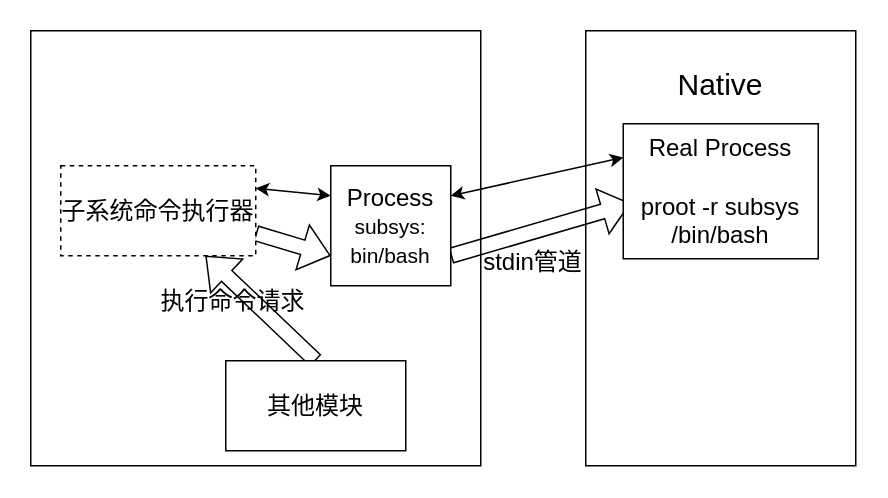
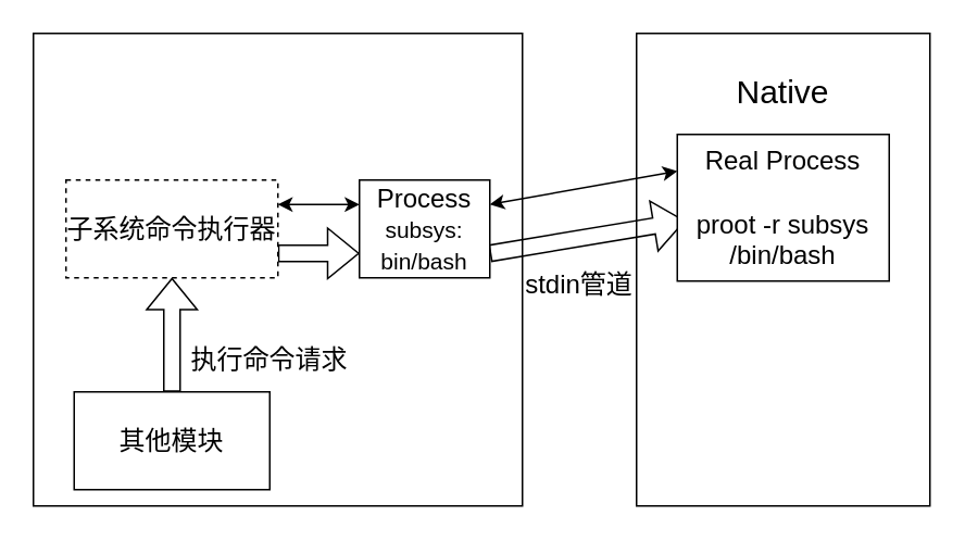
  <mxCell id="0" />
  <mxCell id="1" parent="0" />
  <mxCell id="2" value="" style="rounded=0;whiteSpace=wrap;html=1;" vertex="1" parent="1"><mxGeometry x="20" y="20" width="300" height="290" as="geometry" /></mxCell>
  <mxCell id="3" value="" style="rounded=0;whiteSpace=wrap;html=1;" vertex="1" parent="1"><mxGeometry x="390" y="20" width="180" height="290" as="geometry" /></mxCell>
  <mxCell id="4" value="&lt;font style=&quot;font-size: 20px&quot;&gt;Native&lt;/font&gt;" style="text;html=1;strokeColor=none;fillColor=none;align=center;verticalAlign=middle;whiteSpace=wrap;rounded=0;" vertex="1" parent="1"><mxGeometry x="450" y="45" width="60" height="20" as="geometry" /></mxCell>
  <mxCell id="5" value="" style="edgeStyle=none;shape=flexArrow;rounded=0;orthogonalLoop=1;jettySize=auto;html=1;fontSize=16;exitX=1;exitY=0.75;exitDx=0;exitDy=0;entryX=0;entryY=0.75;entryDx=0;entryDy=0;" edge="1" parent="1" source="6" target="8"><mxGeometry relative="1" as="geometry" /></mxCell>
  <mxCell id="6" value="子系统命令执行器" style="rounded=0;whiteSpace=wrap;html=1;fontSize=16;dashed=1;" vertex="1" parent="1"><mxGeometry x="40" y="110" width="130" height="60" as="geometry" /></mxCell>
  <mxCell id="7" value="" style="edgeStyle=none;shape=flexArrow;rounded=0;orthogonalLoop=1;jettySize=auto;html=1;fontSize=16;exitX=1;exitY=0.75;exitDx=0;exitDy=0;entryX=0.038;entryY=0.589;entryDx=0;entryDy=0;entryPerimeter=0;" edge="1" parent="1" source="8" target="9"><mxGeometry relative="1" as="geometry" /></mxCell>
- <mxCell id="8" value="Process&lt;br&gt;&lt;font style=&quot;font-size: 14px&quot;&gt;subsys: bin/bash&lt;/font&gt;" style="rounded=0;whiteSpace=wrap;html=1;fontSize=16;" vertex="1" parent="1"><mxGeometry x="220" y="110" width="80" height="80" as="geometry" /></mxCell>
+ <mxCell id="8" value="Process&lt;br&gt;&lt;font style=&quot;font-size: 14px&quot;&gt;subsys: bin/bash&lt;/font&gt;" style="rounded=0;whiteSpace=wrap;html=1;fontSize=16;" vertex="1" parent="1"><mxGeometry x="220" y="110" width="80" height="60" as="geometry" /></mxCell>
  <mxCell id="9" value="Real Process&lt;br&gt;&lt;br&gt;proot -r subsys /bin/bash" style="rounded=0;whiteSpace=wrap;html=1;fontSize=16;" vertex="1" parent="1"><mxGeometry x="415" y="82" width="130" height="90" as="geometry" /></mxCell>
  <mxCell id="10" value="" style="endArrow=classic;startArrow=classic;html=1;fontSize=16;entryX=0;entryY=0.25;entryDx=0;entryDy=0;exitX=1;exitY=0.25;exitDx=0;exitDy=0;" edge="1" parent="1" source="6" target="8"><mxGeometry width="50" height="50" relative="1" as="geometry"><mxPoint x="70" y="190" as="sourcePoint" /><mxPoint x="120" y="140" as="targetPoint" /></mxGeometry></mxCell>
  <mxCell id="11" value="" style="endArrow=classic;startArrow=classic;html=1;fontSize=16;exitX=1;exitY=0.25;exitDx=0;exitDy=0;entryX=0;entryY=0.25;entryDx=0;entryDy=0;" edge="1" parent="1" source="8" target="9"><mxGeometry width="50" height="50" relative="1" as="geometry"><mxPoint x="280" y="190" as="sourcePoint" /><mxPoint x="375" y="123" as="targetPoint" /></mxGeometry></mxCell>
  <mxCell id="12" value="" style="rounded=0;orthogonalLoop=1;jettySize=auto;html=1;fontSize=16;exitX=0.5;exitY=0;exitDx=0;exitDy=0;shape=flexArrow;" edge="1" parent="1" source="13" target="6"><mxGeometry relative="1" as="geometry" /></mxCell>
- <mxCell id="13" value="其他模块" style="rounded=0;whiteSpace=wrap;html=1;fontSize=16;" vertex="1" parent="1"><mxGeometry x="150" y="240" width="120" height="60" as="geometry" /></mxCell>
- <mxCell id="14" value="执行命令请求" style="text;html=1;strokeColor=none;fillColor=none;align=center;verticalAlign=middle;whiteSpace=wrap;rounded=0;fontSize=16;" vertex="1" parent="1"><mxGeometry x="105" y="190" width="100" height="20" as="geometry" /></mxCell>
+ <mxCell id="13" value="其他模块" style="rounded=0;whiteSpace=wrap;html=1;fontSize=16;" vertex="1" parent="1"><mxGeometry x="45" y="240" width="120" height="60" as="geometry" /></mxCell>
+ <mxCell id="14" value="执行命令请求" style="text;html=1;strokeColor=none;fillColor=none;align=center;verticalAlign=middle;whiteSpace=wrap;rounded=0;fontSize=16;" vertex="1" parent="1"><mxGeometry x="115" y="210" width="100" height="20" as="geometry" /></mxCell>
  <mxCell id="15" value="stdin管道" style="text;html=1;strokeColor=none;fillColor=none;align=center;verticalAlign=middle;whiteSpace=wrap;rounded=0;fontSize=16;" vertex="1" parent="1"><mxGeometry x="320" y="150" width="70" height="48" as="geometry" /></mxCell>
